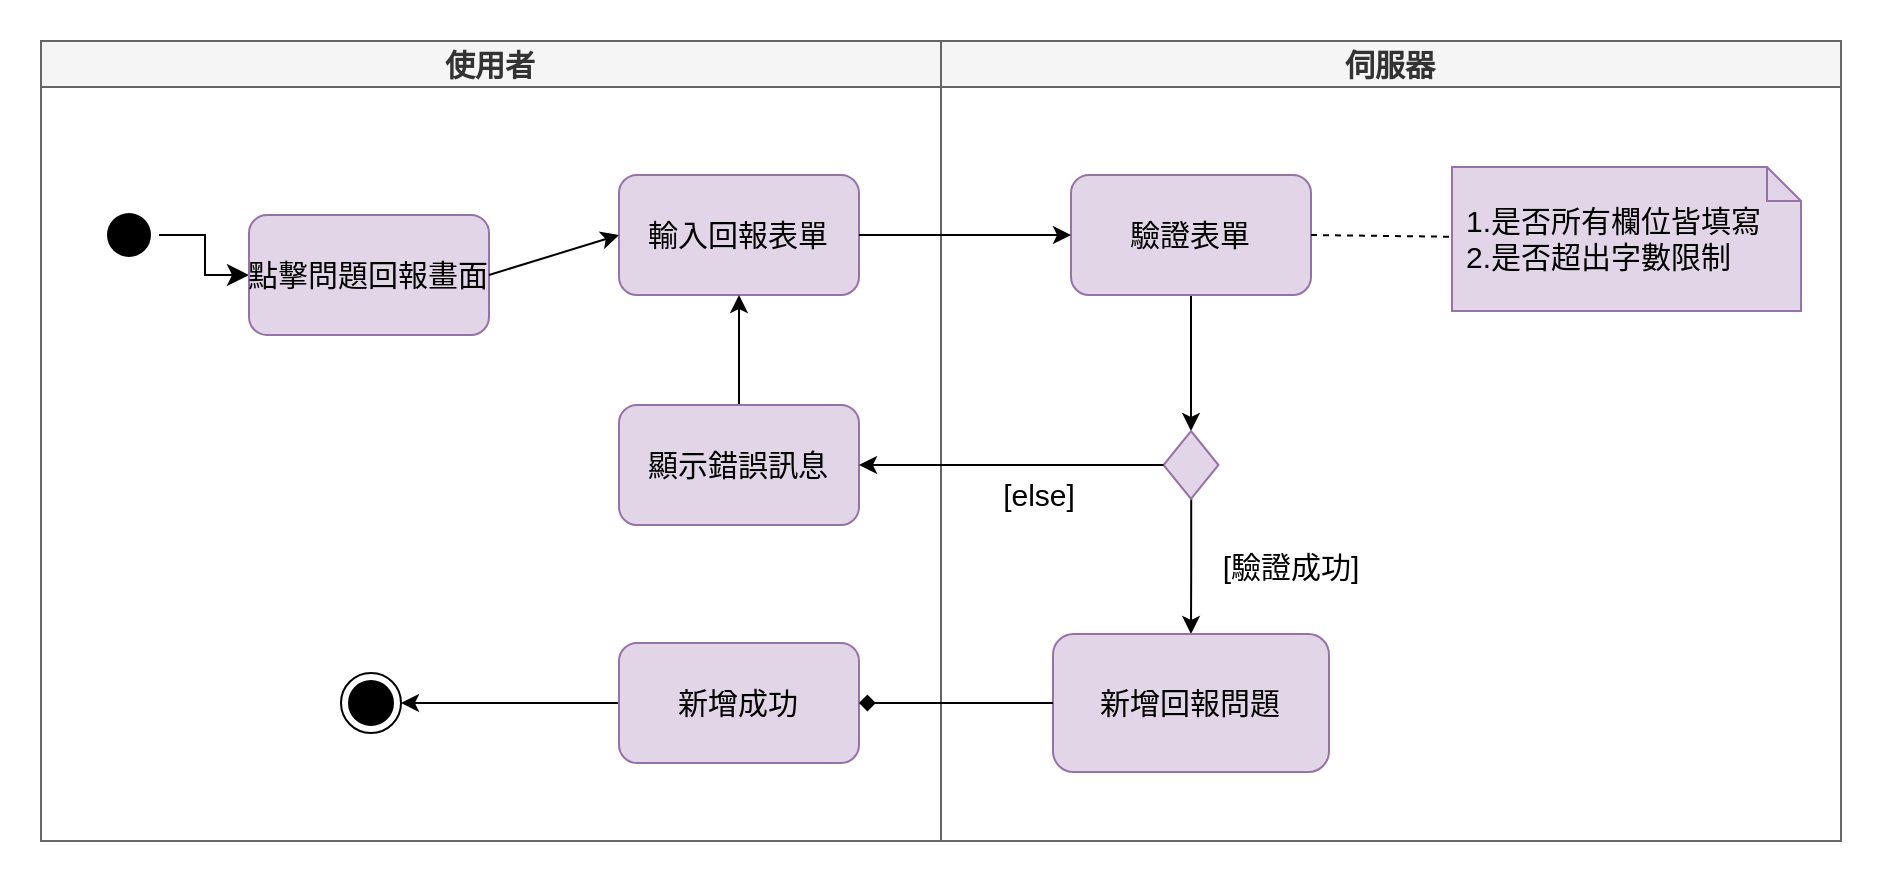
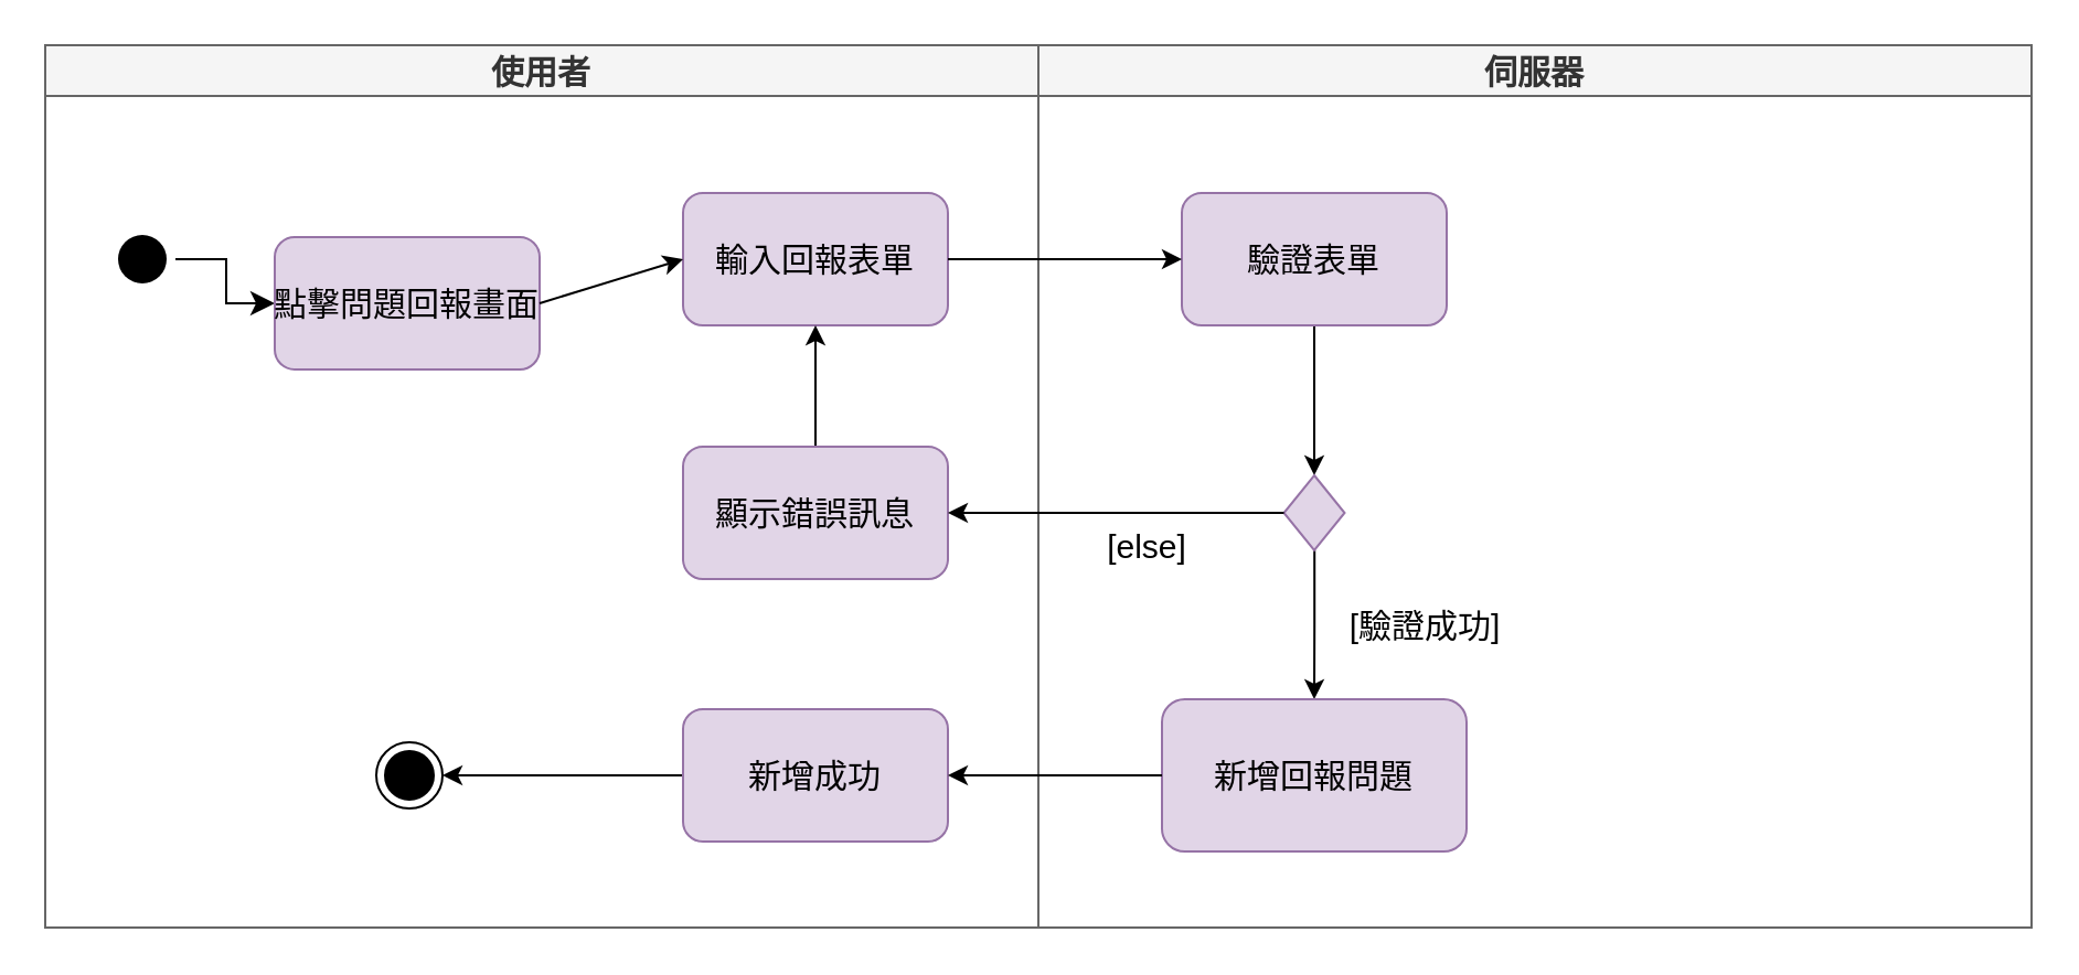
  <mxCell id="0" />
  <mxCell id="1" parent="0" />
  <mxCell id="2" value="使用者" style="swimlane;whiteSpace=wrap;fillColor=#f5f5f5;fontColor=#333333;strokeColor=#666666;fontSize=15;" parent="1" vertex="1"><mxGeometry x="20" y="20" width="450" height="400" as="geometry" /></mxCell>
  <mxCell id="3" value="" style="ellipse;shape=startState;fillColor=#000000;strokeColor=none;fontSize=15;" parent="2" vertex="1"><mxGeometry x="29" y="82" width="30" height="30" as="geometry" /></mxCell>
  <mxCell id="4" value="" style="edgeStyle=elbowEdgeStyle;elbow=horizontal;verticalAlign=bottom;endArrow=classic;endSize=8;strokeColor=#000000;endFill=1;rounded=0;entryX=0;entryY=0.5;entryDx=0;entryDy=0;fontSize=15;" parent="2" source="3" target="5" edge="1"><mxGeometry x="100" y="40" as="geometry"><mxPoint x="4.5" y="99" as="targetPoint" /></mxGeometry></mxCell>
  <mxCell id="5" value="&lt;span style=&quot;text-wrap-mode: nowrap;&quot;&gt;點擊問題回報畫面&lt;/span&gt;" style="rounded=1;whiteSpace=wrap;html=1;fillColor=#e1d5e7;strokeColor=#9673a6;fontSize=15;" parent="2" vertex="1"><mxGeometry x="104" y="87" width="120" height="60" as="geometry" /></mxCell>
  <mxCell id="6" value="輸入回報表單" style="rounded=1;whiteSpace=wrap;html=1;fillColor=#e1d5e7;strokeColor=#9673a6;fontSize=15;" parent="2" vertex="1"><mxGeometry x="289" y="67" width="120" height="60" as="geometry" /></mxCell>
  <mxCell id="7" value="" style="endArrow=classic;strokeColor=#000000;endFill=1;rounded=0;exitX=1;exitY=0.5;exitDx=0;exitDy=0;entryX=0;entryY=0.5;entryDx=0;entryDy=0;fontSize=15;" parent="2" source="5" target="6" edge="1"><mxGeometry relative="1" as="geometry"><mxPoint x="114.5" y="99" as="sourcePoint" /><mxPoint x="168.667" y="164" as="targetPoint" /></mxGeometry></mxCell>
  <mxCell id="8" value="" style="ellipse;shape=endState;fillColor=#000000;strokeColor=#000000;fontSize=15;" parent="2" vertex="1"><mxGeometry x="150" y="316" width="30" height="30" as="geometry" /></mxCell>
  <mxCell id="9" style="edgeStyle=orthogonalEdgeStyle;rounded=0;orthogonalLoop=1;jettySize=auto;html=1;entryX=0.5;entryY=1;entryDx=0;entryDy=0;" edge="1" parent="2" source="10" target="6"><mxGeometry relative="1" as="geometry" /></mxCell>
  <mxCell id="10" value="&lt;span style=&quot;text-wrap-mode: nowrap;&quot;&gt;顯示錯誤訊息&lt;/span&gt;" style="rounded=1;whiteSpace=wrap;html=1;fillColor=#e1d5e7;strokeColor=#9673a6;fontSize=15;" parent="2" vertex="1"><mxGeometry x="289" y="182" width="120" height="60" as="geometry" /></mxCell>
  <mxCell id="11" style="edgeStyle=orthogonalEdgeStyle;rounded=0;orthogonalLoop=1;jettySize=auto;html=1;entryX=1;entryY=0.5;entryDx=0;entryDy=0;" edge="1" parent="2" source="12" target="8"><mxGeometry relative="1" as="geometry" /></mxCell>
  <mxCell id="12" value="&lt;span style=&quot;text-wrap-mode: nowrap;&quot;&gt;新增成功&lt;/span&gt;" style="rounded=1;whiteSpace=wrap;html=1;fillColor=#e1d5e7;strokeColor=#9673a6;fontSize=15;" parent="2" vertex="1"><mxGeometry x="289" y="301" width="120" height="60" as="geometry" /></mxCell>
  <mxCell id="13" value="伺服器" style="swimlane;whiteSpace=wrap;fillColor=#f5f5f5;fontColor=#333333;strokeColor=#666666;fontSize=15;" parent="1" vertex="1"><mxGeometry x="470" y="20" width="450" height="400" as="geometry" /></mxCell>
- <mxCell id="14" value="1.是否所有欄位皆填寫&#10;2.是否超出字數限制" style="shape=note;whiteSpace=wrap;size=17;align=left;fillColor=#e1d5e7;strokeColor=#9673a6;perimeterSpacing=0;spacingLeft=5;fontSize=15;" parent="13" vertex="1"><mxGeometry x="255.5" y="63" width="174.5" height="72" as="geometry" /></mxCell>
  <mxCell id="15" value="" style="endArrow=classic;strokeColor=#000000;endFill=1;rounded=0;entryX=0.5;entryY=0;entryDx=0;entryDy=0;exitX=0.5;exitY=1;exitDx=0;exitDy=0;fontSize=15;" parent="13" source="16" target="19" edge="1"><mxGeometry relative="1" as="geometry"><mxPoint x="124.545" y="142" as="sourcePoint" /><mxPoint x="80.955" y="325" as="targetPoint" /></mxGeometry></mxCell>
  <mxCell id="16" value="驗證表單" style="rounded=1;whiteSpace=wrap;html=1;fillColor=#e1d5e7;strokeColor=#9673a6;fontSize=15;" parent="13" vertex="1"><mxGeometry x="65" y="67" width="120" height="60" as="geometry" /></mxCell>
- <mxCell id="17" value="" style="endArrow=none;strokeColor=#000000;endFill=0;rounded=0;dashed=1;exitX=1;exitY=0.5;exitDx=0;exitDy=0;fontColor=default;fontSize=15;" parent="13" source="16" target="14" edge="1"><mxGeometry relative="1" as="geometry"><mxPoint x="185.5" y="99" as="sourcePoint" /></mxGeometry></mxCell>
  <mxCell id="18" style="edgeStyle=orthogonalEdgeStyle;rounded=0;orthogonalLoop=1;jettySize=auto;html=1;entryX=0.5;entryY=0;entryDx=0;entryDy=0;fontSize=15;" parent="13" source="19" target="21" edge="1"><mxGeometry relative="1" as="geometry" /></mxCell>
  <mxCell id="19" value="" style="rhombus;whiteSpace=wrap;html=1;fillColor=#e1d5e7;strokeColor=#9673a6;fontSize=15;" parent="13" vertex="1"><mxGeometry x="111.25" y="195" width="27.5" height="34" as="geometry" /></mxCell>
  <mxCell id="20" value="[驗證成功]" style="text;html=1;align=center;verticalAlign=middle;resizable=0;points=[];autosize=1;strokeColor=none;fillColor=none;fontSize=15;rotation=0;" parent="13" vertex="1"><mxGeometry x="130" y="248" width="90" height="30" as="geometry" /></mxCell>
  <mxCell id="21" value="新增回報問題" style="rounded=1;whiteSpace=wrap;html=1;fillColor=#e1d5e7;strokeColor=#9673a6;fontSize=15;" parent="13" vertex="1"><mxGeometry x="56" y="296.5" width="138" height="69" as="geometry" /></mxCell>
  <mxCell id="22" value="[else]" style="text;html=1;align=center;verticalAlign=middle;resizable=0;points=[];autosize=1;strokeColor=none;fillColor=none;fontSize=15;" parent="13" vertex="1"><mxGeometry x="19" y="212" width="60" height="30" as="geometry" /></mxCell>
- <mxCell id="23" style="edgeStyle=orthogonalEdgeStyle;rounded=0;orthogonalLoop=1;jettySize=auto;html=1;entryX=1;entryY=0.5;entryDx=0;entryDy=0;fontSize=15;endArrow=diamond;" parent="1" source="21" target="12" edge="1"><mxGeometry relative="1" as="geometry" /></mxCell>
+ <mxCell id="23" style="edgeStyle=orthogonalEdgeStyle;rounded=0;orthogonalLoop=1;jettySize=auto;html=1;entryX=1;entryY=0.5;entryDx=0;entryDy=0;fontSize=15;" parent="1" source="21" target="12" edge="1"><mxGeometry relative="1" as="geometry" /></mxCell>
  <mxCell id="24" style="edgeStyle=orthogonalEdgeStyle;rounded=0;orthogonalLoop=1;jettySize=auto;html=1;entryX=1;entryY=0.5;entryDx=0;entryDy=0;fontSize=15;" parent="1" source="19" target="10" edge="1"><mxGeometry relative="1" as="geometry" /></mxCell>
  <mxCell id="25" value="" style="endArrow=classic;strokeColor=#000000;endFill=1;rounded=0;exitX=1;exitY=0.5;exitDx=0;exitDy=0;entryX=0;entryY=0.5;entryDx=0;entryDy=0;fontSize=15;" parent="1" source="6" target="16" edge="1"><mxGeometry relative="1" as="geometry"><mxPoint x="415.5" y="188.375" as="sourcePoint" /><mxPoint x="320" y="119" as="targetPoint" /></mxGeometry></mxCell>
